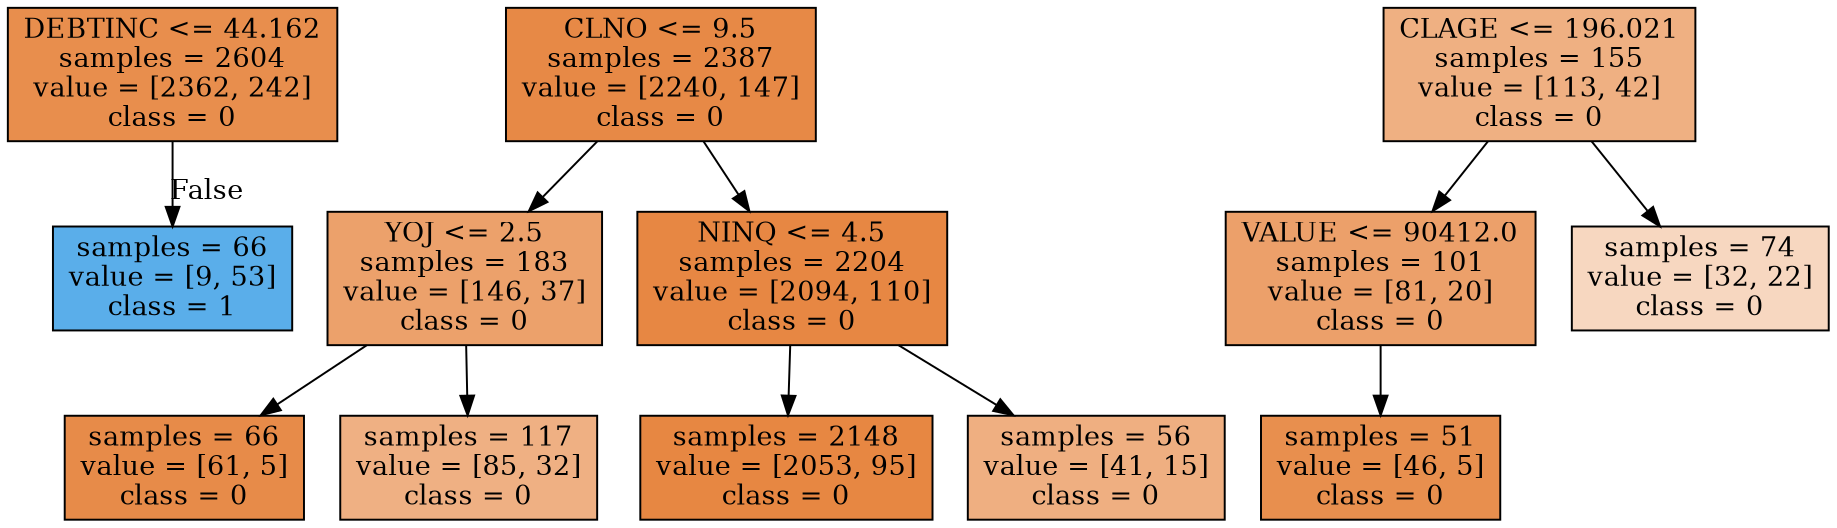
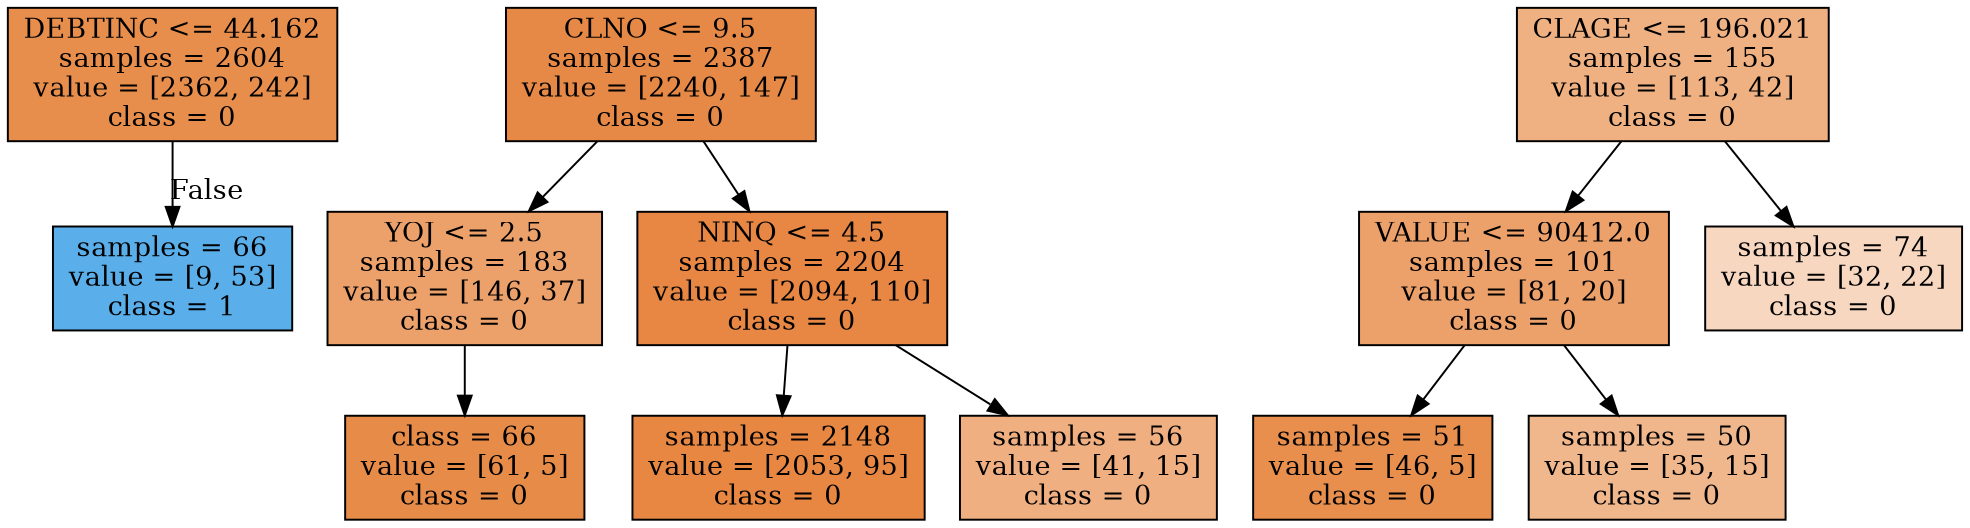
  digraph {
    node [color=black shape=box style=filled]
    n1 [fillcolor="#e58139e5" label="DEBTINC <= 44.162\nsamples = 2604\nvalue = [2362, 242]\nclass = 0"]
    n2 [fillcolor="#399de5d4" label="samples = 66\nvalue = [9, 53]\nclass = 1"]
    n3 [fillcolor="#e58139ee" label="CLNO <= 9.5\nsamples = 2387\nvalue = [2240, 147]\nclass = 0"]
    n4 [fillcolor="#e58139be" label="YOJ <= 2.5\nsamples = 183\nvalue = [146, 37]\nclass = 0"]
    n5 [fillcolor="#e58139f2" label="NINQ <= 4.5\nsamples = 2204\nvalue = [2094, 110]\nclass = 0"]
    n6 [fillcolor="#e58139a0" label="CLAGE <= 196.021\nsamples = 155\nvalue = [113, 42]\nclass = 0"]
    n7 [fillcolor="#e58139c0" label="VALUE <= 90412.0\nsamples = 101\nvalue = [81, 20]\nclass = 0"]
    n8 [fillcolor="#e5813950" label="samples = 74\nvalue = [32, 22]\nclass = 0"]
-   n9 [fillcolor="#e58139ea" label="samples = 66\nvalue = [61, 5]\nclass = 0"]
-   n10 [fillcolor="#e581399f" label="samples = 117\nvalue = [85, 32]\nclass = 0"]
+   n9 [fillcolor="#e58139ea" label="class = 66\nvalue = [61, 5]\nclass = 0"]
    n11 [fillcolor="#e58139f3" label="samples = 2148\nvalue = [2053, 95]\nclass = 0"]
    n12 [fillcolor="#e58139a2" label="samples = 56\nvalue = [41, 15]\nclass = 0"]
    n13 [fillcolor="#e58139e3" label="samples = 51\nvalue = [46, 5]\nclass = 0"]
+   n14 [fillcolor="#e5813992" label="samples = 50\nvalue = [35, 15]\nclass = 0"]
    n1 -> n2 [headlabel=False labelangle=-45 labeldistance=2.5]
    n3 -> n4
    n3 -> n5
    n4 -> n9
-   n4 -> n10
    n5 -> n11
    n5 -> n12
    n6 -> n7
    n6 -> n8
    n7 -> n13
+   n7 -> n14
  }
